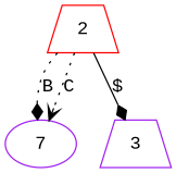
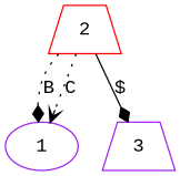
  digraph {
    fontname="Liberation Mono"
    node [color=purple fontname="Liberation Mono" init=0 match=0 shape=trapezium]
    edge [arrowhead=diamond fontname="Liberation Mono" guard="{x0 < 1}" reset="{0}" style=dotted]
-   1 [init=1 shape=ellipse label=7]
+   1 [init=1 shape=ellipse]
    2 [color=red]
    3 [match=1]
    2 -> 1 [label=B]
    2 -> 1 [arrowhead=vee label=C]
    2 -> 3 [guard="{x0 > 1}" label="$" style=solid reset=""]
  }
